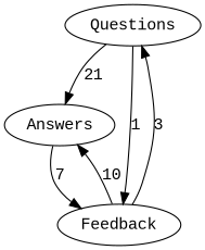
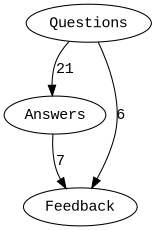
  digraph {
    fontname="Liberation Mono"
    node [fontname="Liberation Mono" group=a]
    edge [fontname="Liberation Mono"]
    Questions
    Answers
    Feedback
    Questions -> Answers [label=21]
    Questions -> Answers [style=invis]
-   Questions -> Feedback [label=1]
+   Questions -> Feedback [label=6]
    Answers -> Feedback [label=7]
    Answers -> Feedback [style=invis]
-   Feedback -> Questions [label=3]
-   Feedback -> Answers [label=10]
  }
